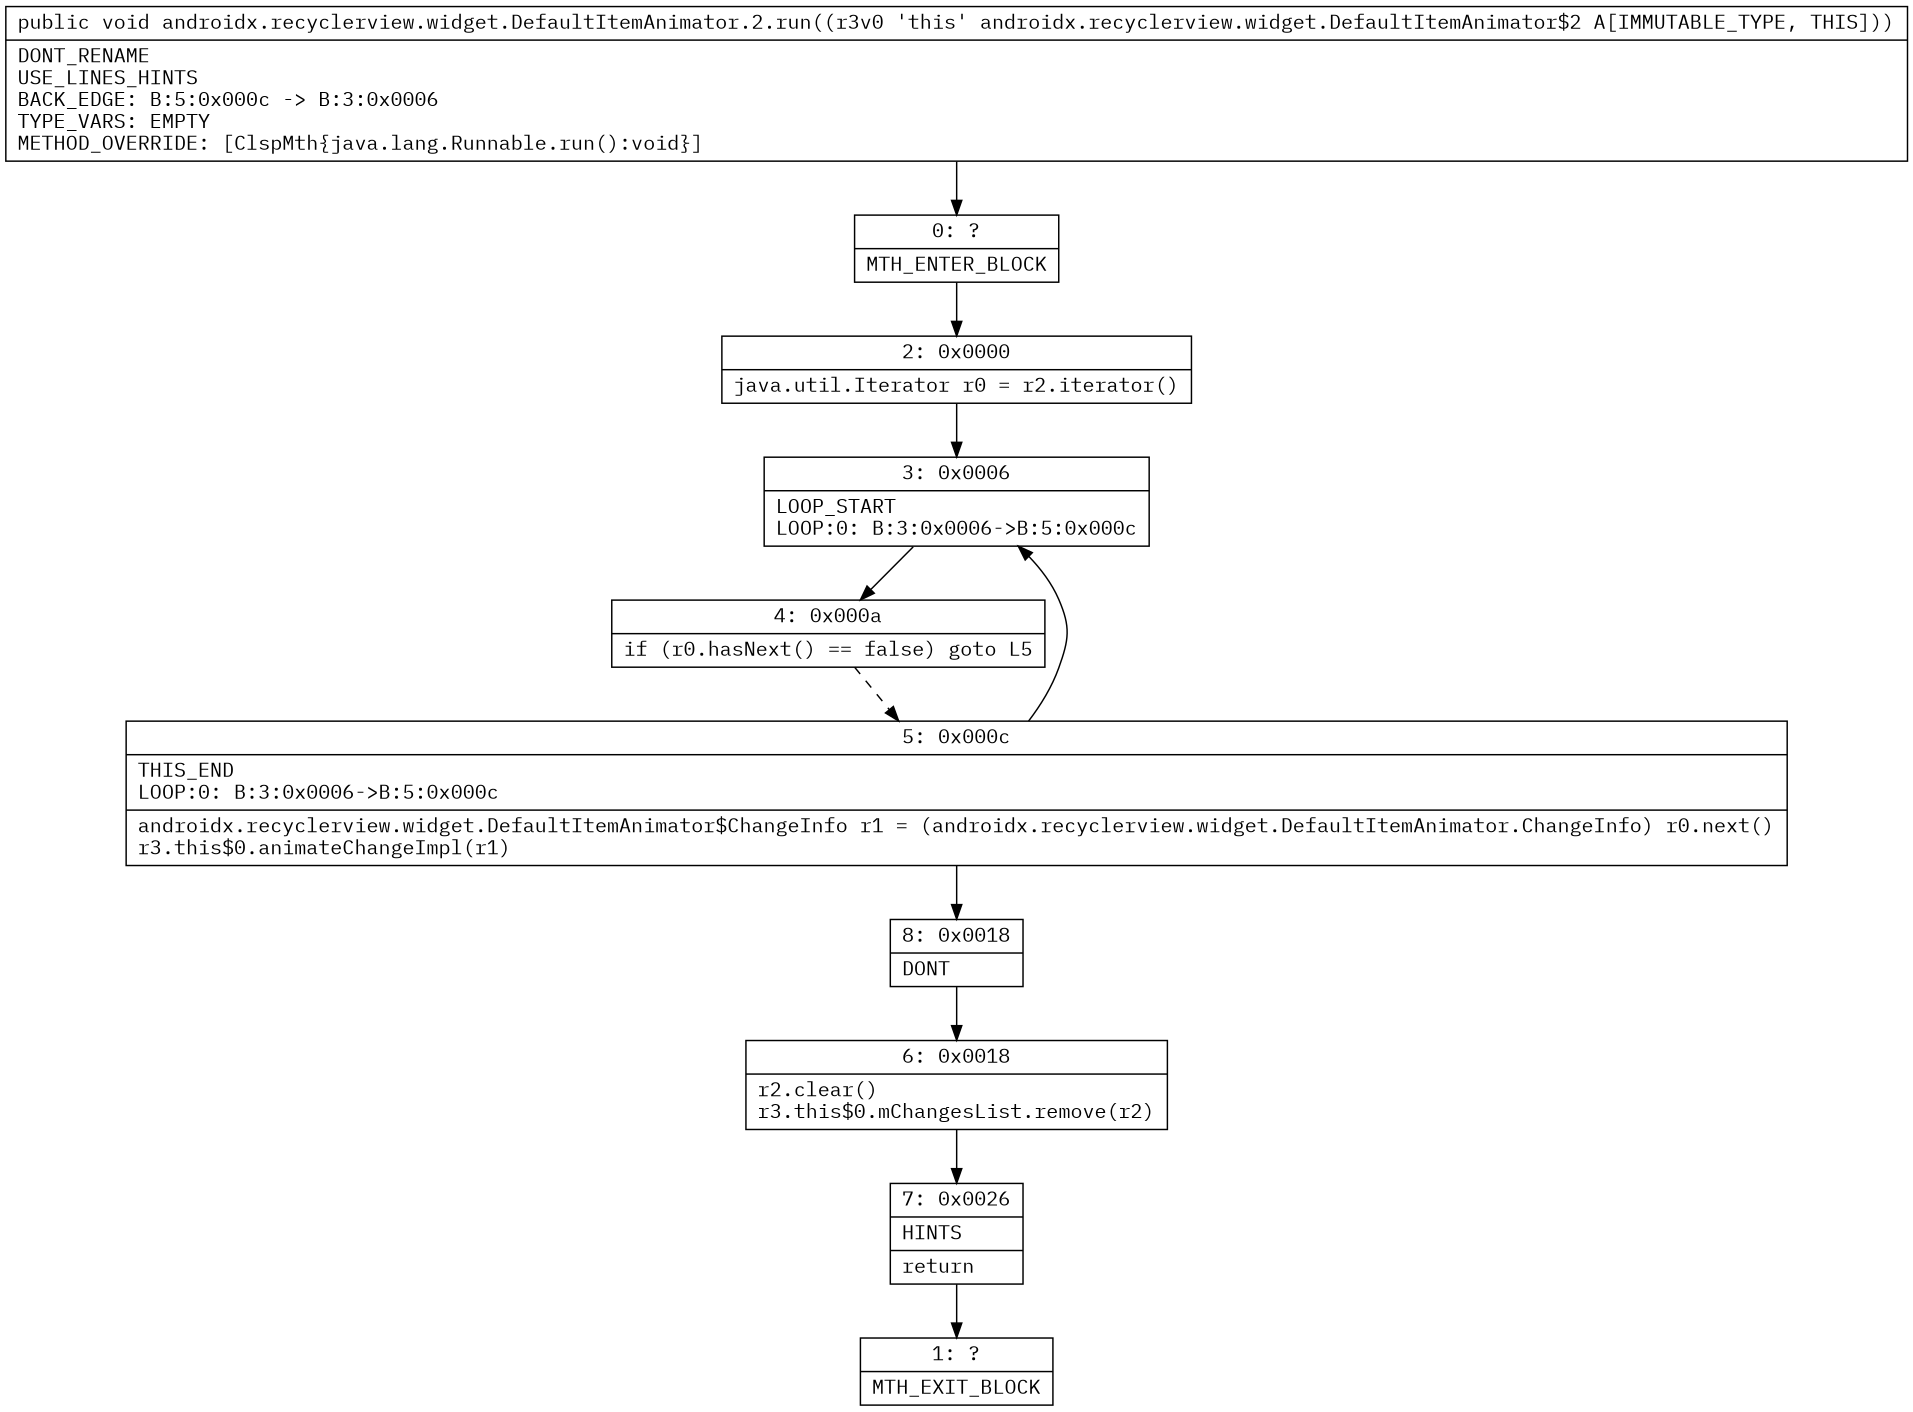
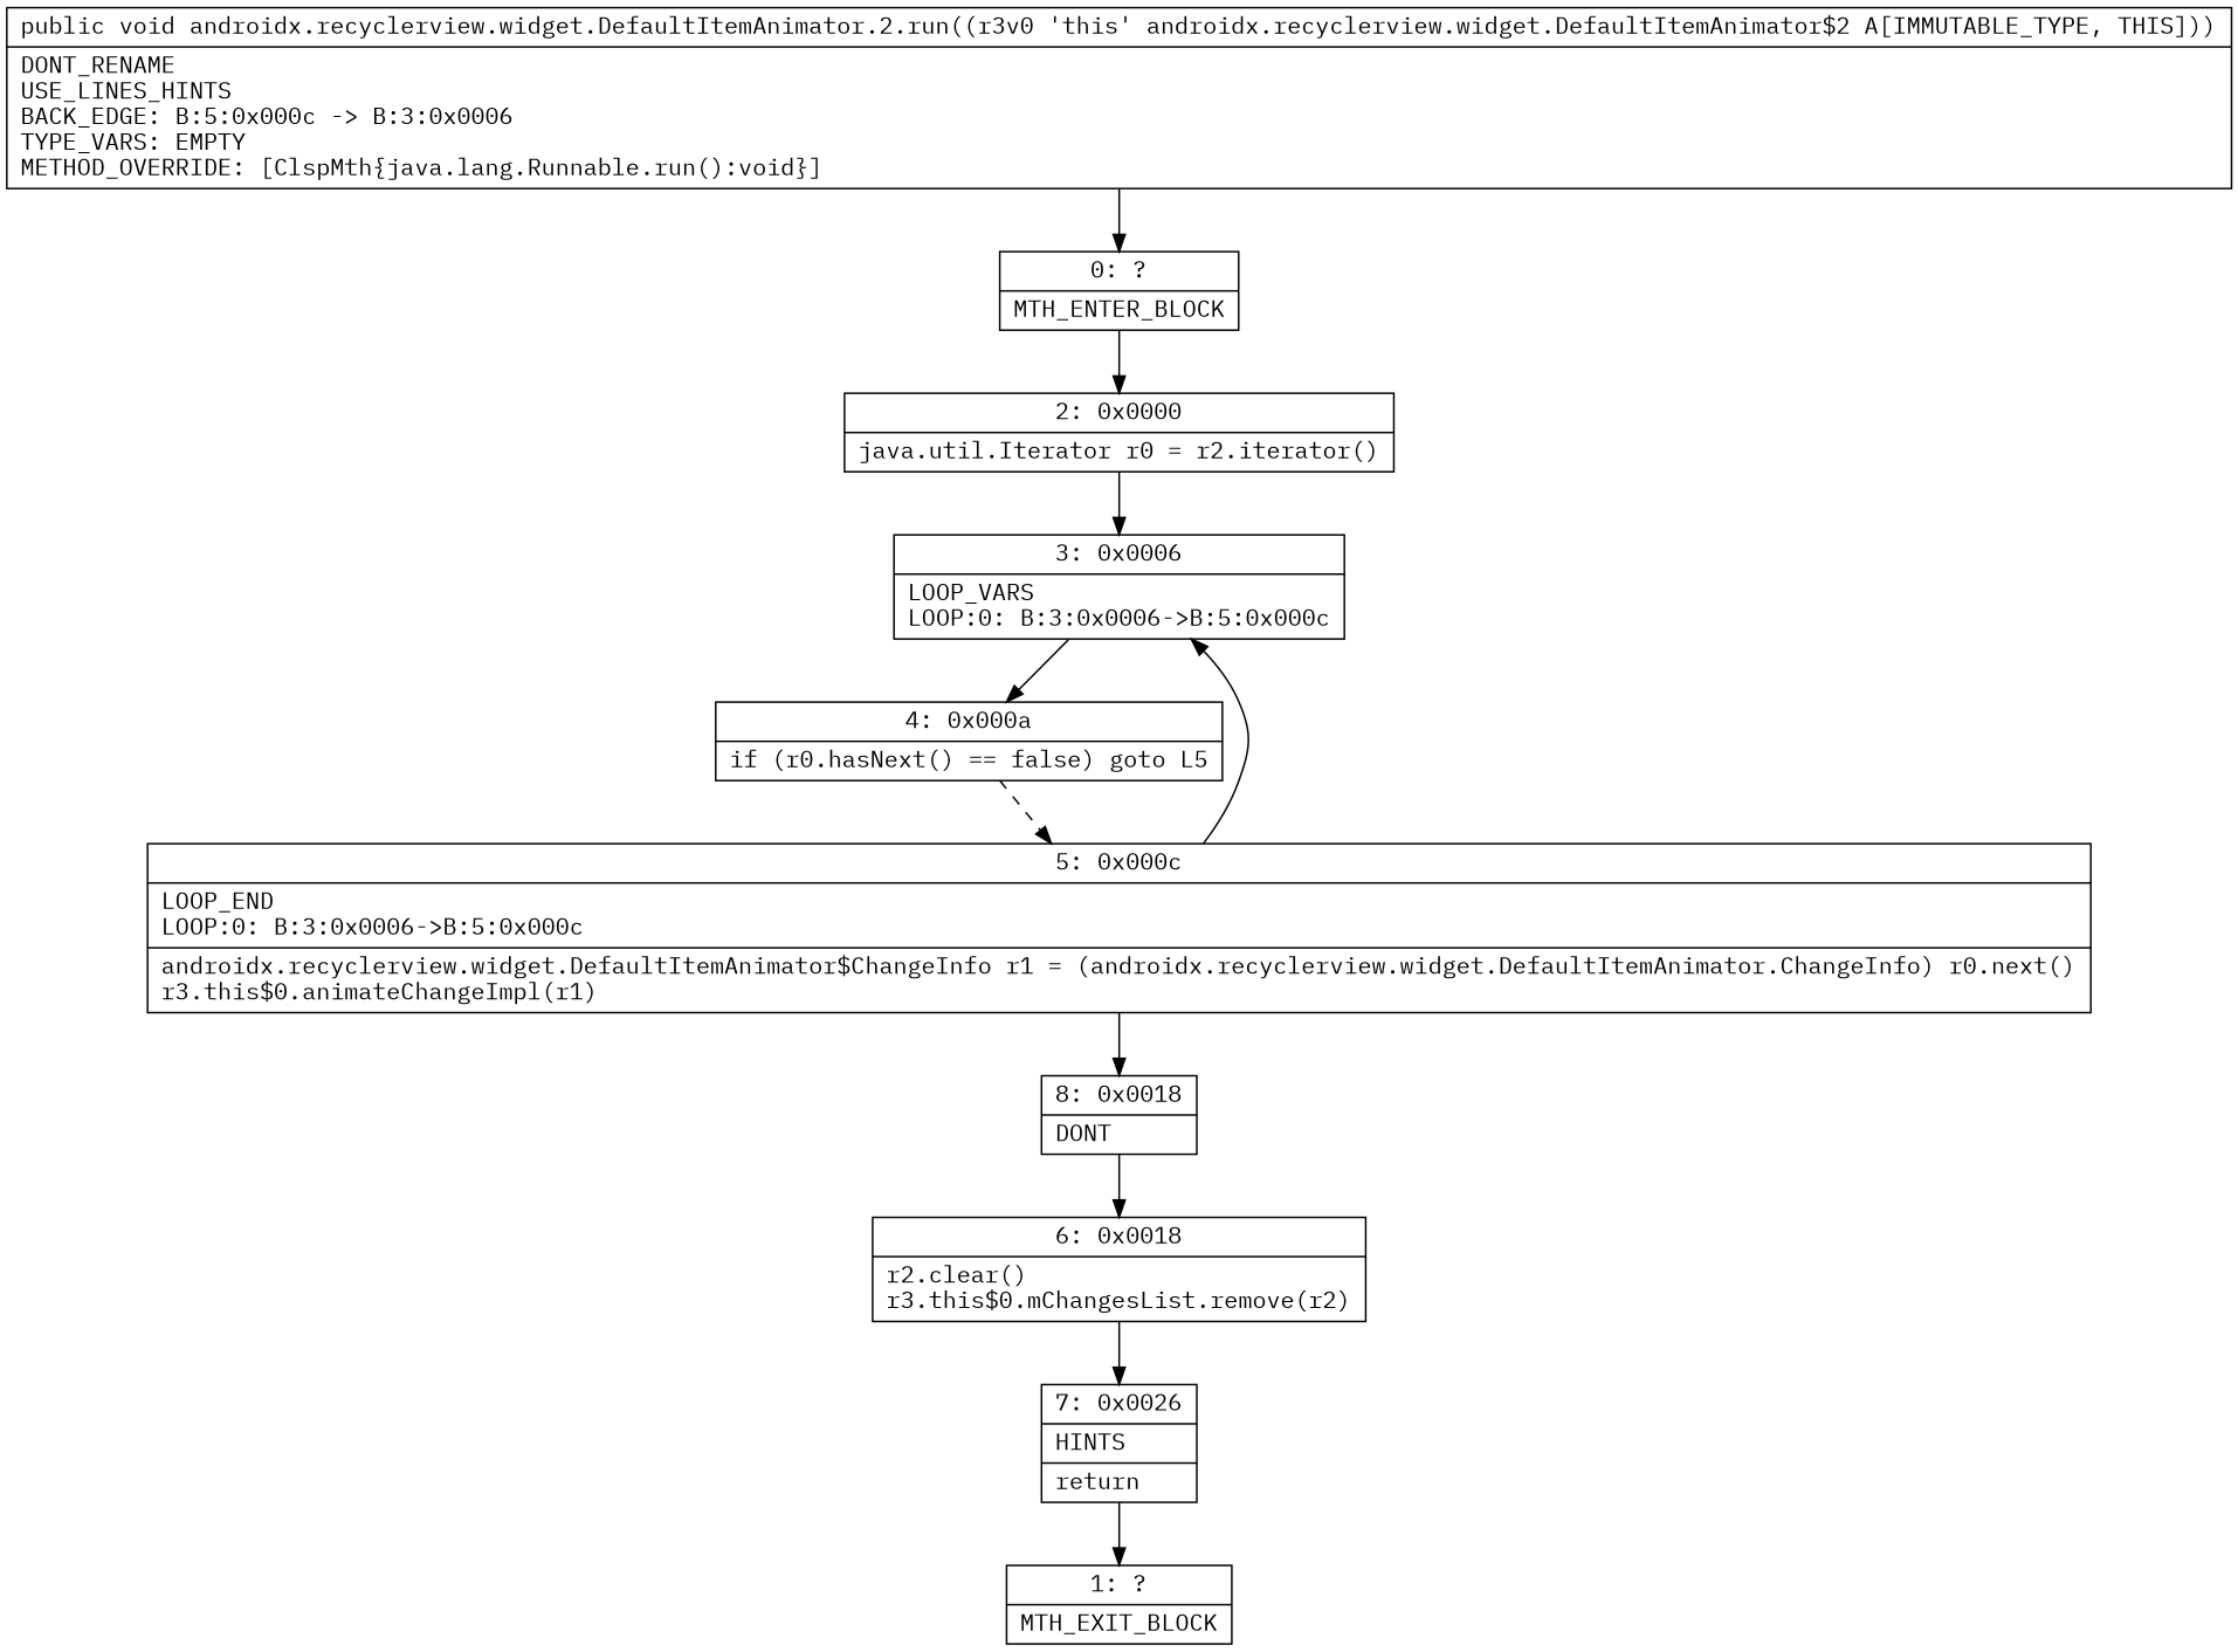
  digraph {
    fontname="IBM Plex Mono"
    node [fontname="IBM Plex Mono" shape=record]
    edge [fontname="IBM Plex Mono"]
    n1 [label="{0\:\ ?|MTH_ENTER_BLOCK\l}"]
    n2 [label="{2\:\ 0x0000|java.util.Iterator r0 = r2.iterator()\l}"]
-   n3 [label="{3\:\ 0x0006|LOOP_START\lLOOP:0: B:3:0x0006\-\>B:5:0x000c\l}"]
+   n3 [label="{3\:\ 0x0006|LOOP_VARS\lLOOP:0: B:3:0x0006\-\>B:5:0x000c\l}"]
    n4 [label="{4\:\ 0x000a|if (r0.hasNext() == false) goto L5\l}"]
-   n5 [label="{5\:\ 0x000c|THIS_END\lLOOP:0: B:3:0x0006\-\>B:5:0x000c\l|androidx.recyclerview.widget.DefaultItemAnimator$ChangeInfo r1 = (androidx.recyclerview.widget.DefaultItemAnimator.ChangeInfo) r0.next()\lr3.this$0.animateChangeImpl(r1)\l}"]
+   n5 [label="{5\:\ 0x000c|LOOP_END\lLOOP:0: B:3:0x0006\-\>B:5:0x000c\l|androidx.recyclerview.widget.DefaultItemAnimator$ChangeInfo r1 = (androidx.recyclerview.widget.DefaultItemAnimator.ChangeInfo) r0.next()\lr3.this$0.animateChangeImpl(r1)\l}"]
    n6 [label="{8\:\ 0x0018|DONT\l}"]
    n7 [label="{6\:\ 0x0018|r2.clear()\lr3.this$0.mChangesList.remove(r2)\l}"]
    n8 [label="{7\:\ 0x0026|HINTS\l|return\l}"]
    n9 [label="{1\:\ ?|MTH_EXIT_BLOCK\l}"]
    n10 [label="{public void androidx.recyclerview.widget.DefaultItemAnimator.2.run((r3v0 'this' androidx.recyclerview.widget.DefaultItemAnimator$2 A[IMMUTABLE_TYPE, THIS]))  | DONT_RENAME\lUSE_LINES_HINTS\lBACK_EDGE: B:5:0x000c \-\> B:3:0x0006\lTYPE_VARS: EMPTY\lMETHOD_OVERRIDE: [ClspMth\{java.lang.Runnable.run():void\}]\l}"]
    n1 -> n2
    n2 -> n3
    n3 -> n4
    n4 -> n5 [style=dashed]
    n5 -> n3
    n5 -> n6
    n6 -> n7
    n7 -> n8
    n8 -> n9
    n10 -> n1
  }
